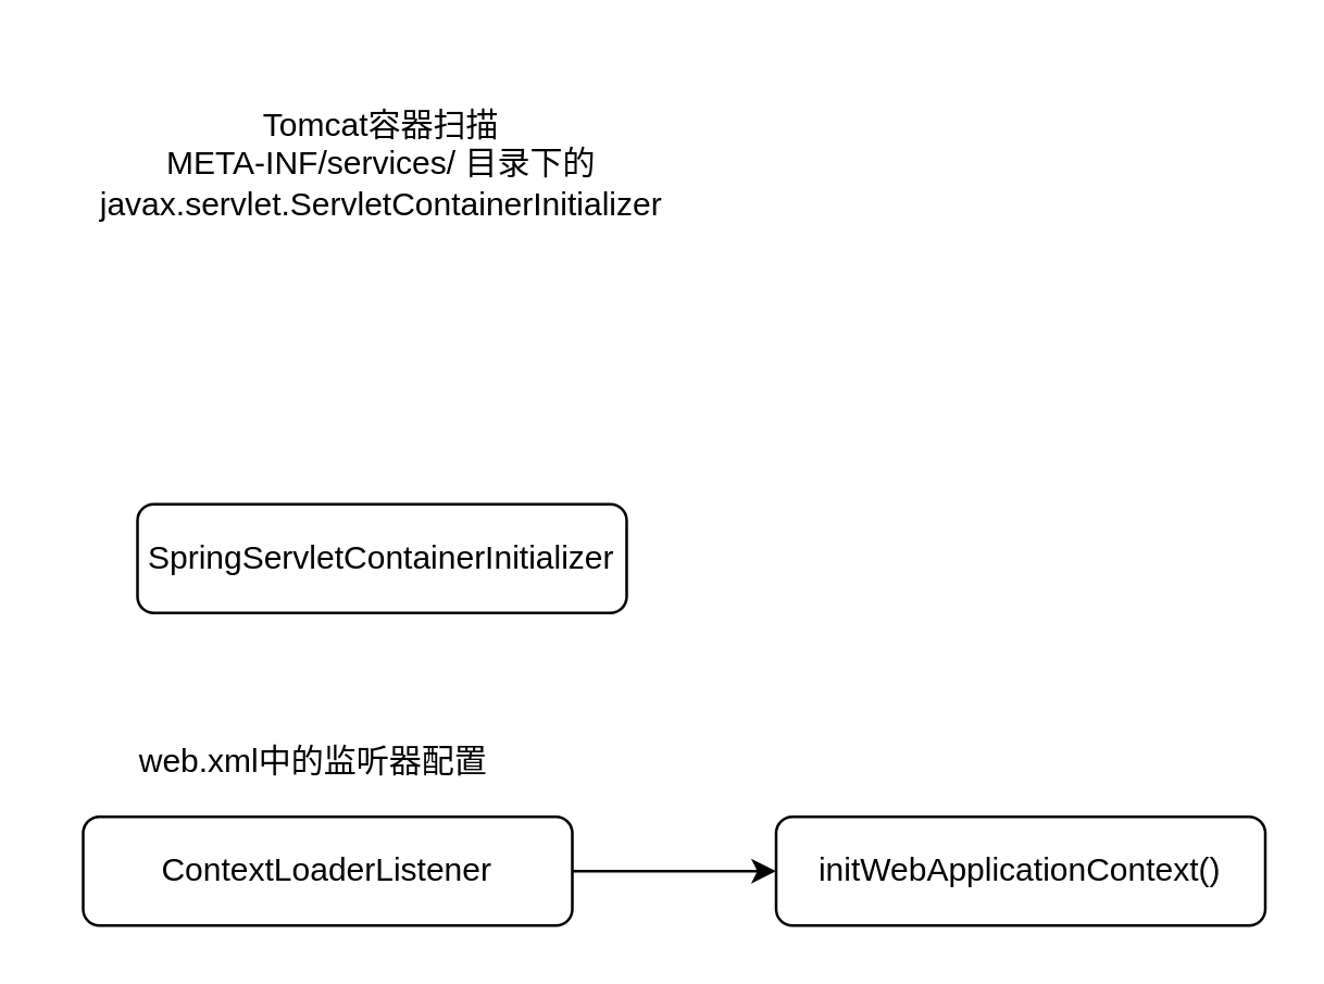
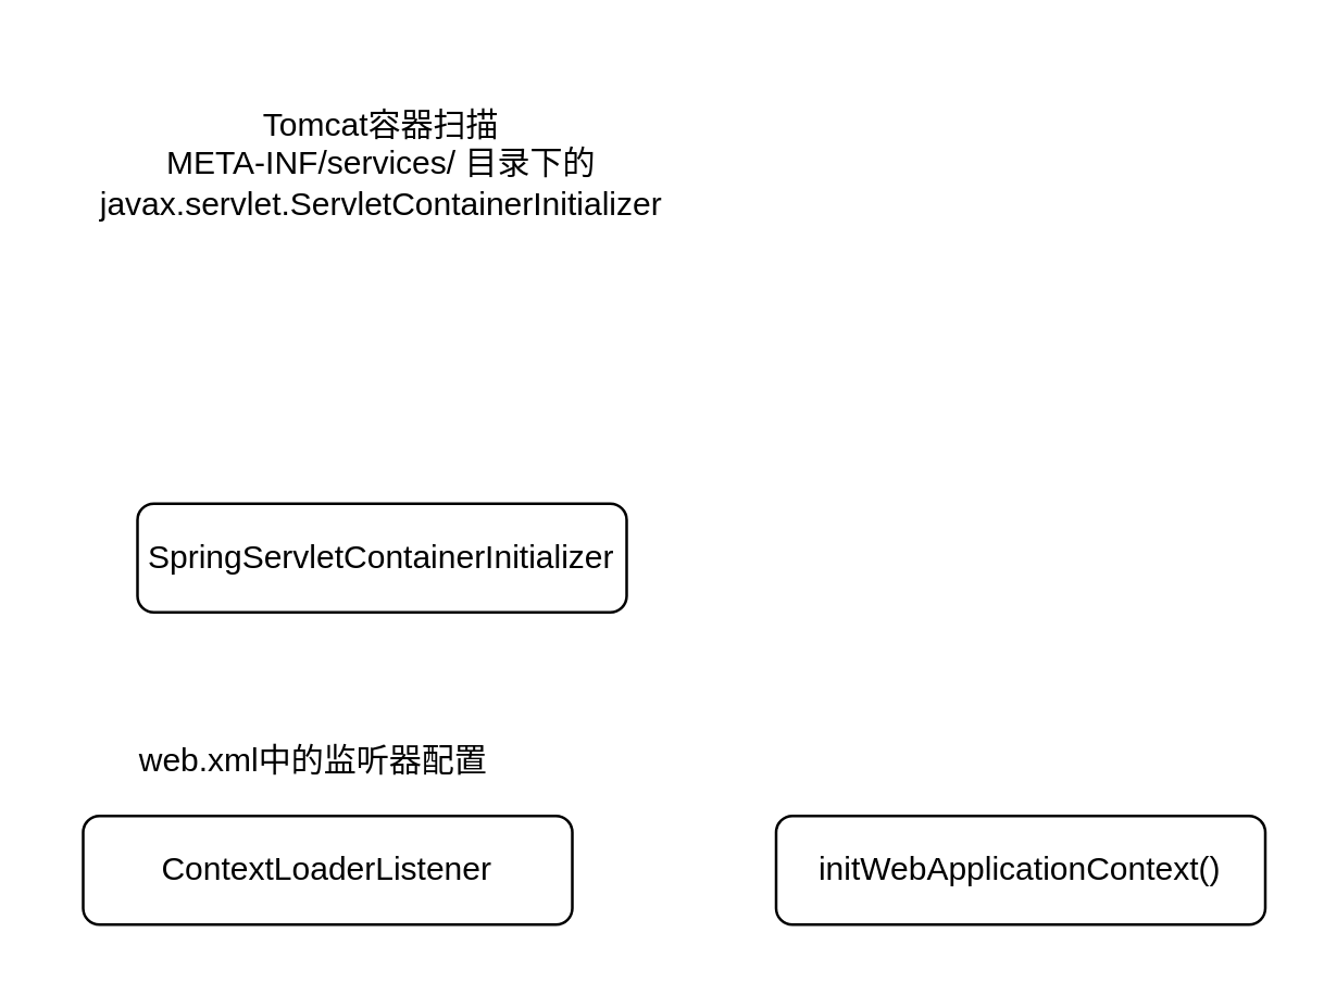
  <mxCell id="0" />
  <mxCell id="1" parent="0" />
  <mxCell id="2" value="SpringServletContainerInitializer" style="rounded=1;whiteSpace=wrap;html=1;fontSize=12;glass=0;strokeWidth=1;shadow=0;" parent="1" vertex="1"><mxGeometry x="50" y="185" width="180" height="40" as="geometry" /></mxCell>
  <mxCell id="3" value="Tomcat容器扫描&lt;br&gt;META-INF/services/ 目录下的&lt;br&gt;javax.servlet.ServletContainerInitializer" style="text;html=1;strokeColor=none;fillColor=none;align=center;verticalAlign=middle;whiteSpace=wrap;rounded=0;" vertex="1" parent="1"><mxGeometry x="20" y="20" width="240" height="80" as="geometry" /></mxCell>
- <mxCell id="4" style="edgeStyle=orthogonalEdgeStyle;rounded=0;orthogonalLoop=1;jettySize=auto;html=1;entryX=0;entryY=0.5;entryDx=0;entryDy=0;" edge="1" parent="1" source="5" target="7"><mxGeometry relative="1" as="geometry" /></mxCell>
  <mxCell id="5" value="ContextLoaderListener" style="rounded=1;whiteSpace=wrap;html=1;fontSize=12;glass=0;strokeWidth=1;shadow=0;" vertex="1" parent="1"><mxGeometry x="30" y="300" width="180" height="40" as="geometry" /></mxCell>
  <mxCell id="6" value="web.xml中的监听器配置&lt;br&gt;" style="text;html=1;strokeColor=none;fillColor=none;align=center;verticalAlign=middle;whiteSpace=wrap;rounded=0;" vertex="1" parent="1"><mxGeometry x="20" y="270" width="190" height="20" as="geometry" /></mxCell>
  <mxCell id="7" value="initWebApplicationContext()" style="rounded=1;whiteSpace=wrap;html=1;fontSize=12;glass=0;strokeWidth=1;shadow=0;" vertex="1" parent="1"><mxGeometry x="285" y="300" width="180" height="40" as="geometry" /></mxCell>
